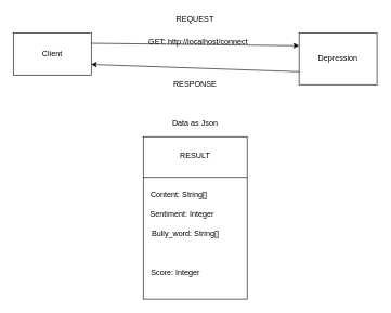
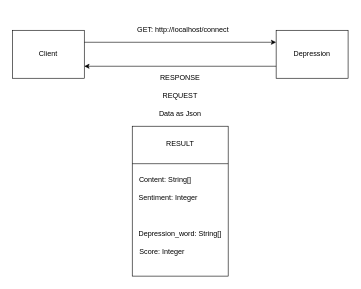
  <mxCell id="0" />
  <mxCell id="1" parent="0" />
- <mxCell id="2" value="Client" style="rounded=0;whiteSpace=wrap;html=1;" vertex="1" parent="1"><mxGeometry x="20" y="50" width="120" height="65" as="geometry" /></mxCell>
+ <mxCell id="2" value="Client" style="rounded=0;whiteSpace=wrap;html=1;" vertex="1" parent="1"><mxGeometry x="20" y="50" width="120" height="80" as="geometry" /></mxCell>
  <mxCell id="3" value="Depression" style="rounded=0;whiteSpace=wrap;html=1;" vertex="1" parent="1"><mxGeometry x="460" y="50" width="120" height="80" as="geometry" /></mxCell>
  <mxCell id="4" value="" style="endArrow=classic;html=1;exitX=1;exitY=0.25;exitDx=0;exitDy=0;entryX=0;entryY=0.25;entryDx=0;entryDy=0;" edge="1" parent="1" source="2" target="3"><mxGeometry width="50" height="50" relative="1" as="geometry"><mxPoint x="290" y="250" as="sourcePoint" /><mxPoint x="340" y="200" as="targetPoint" /></mxGeometry></mxCell>
  <mxCell id="5" value="" style="endArrow=classic;html=1;exitX=0;exitY=0.75;exitDx=0;exitDy=0;entryX=1;entryY=0.75;entryDx=0;entryDy=0;" edge="1" parent="1" source="3" target="2"><mxGeometry width="50" height="50" relative="1" as="geometry"><mxPoint x="290" y="250" as="sourcePoint" /><mxPoint x="340" y="200" as="targetPoint" /></mxGeometry></mxCell>
- <mxCell id="6" value="REQUEST" style="text;html=1;strokeColor=none;fillColor=none;align=center;verticalAlign=middle;whiteSpace=wrap;rounded=0;" vertex="1" parent="1"><mxGeometry x="280" y="20" width="40" height="20" as="geometry" /></mxCell>
- <mxCell id="7" value="GET: http://localhost/connect" style="text;html=1;strokeColor=none;fillColor=none;align=center;verticalAlign=middle;whiteSpace=wrap;rounded=0;" vertex="1" parent="1"><mxGeometry x="210" y="55" width="190" height="20" as="geometry" /></mxCell>
+ <mxCell id="6" value="REQUEST" style="text;html=1;strokeColor=none;fillColor=none;align=center;verticalAlign=middle;whiteSpace=wrap;rounded=0;" vertex="1" parent="1"><mxGeometry x="280" y="150" width="40" height="20" as="geometry" /></mxCell>
+ <mxCell id="7" value="GET: http://localhost/connect" style="text;html=1;strokeColor=none;fillColor=none;align=center;verticalAlign=middle;whiteSpace=wrap;rounded=0;" vertex="1" parent="1"><mxGeometry x="210" y="40" width="190" height="20" as="geometry" /></mxCell>
  <mxCell id="8" value="RESPONSE" style="text;html=1;strokeColor=none;fillColor=none;align=center;verticalAlign=middle;whiteSpace=wrap;rounded=0;" vertex="1" parent="1"><mxGeometry x="280" y="120" width="40" height="20" as="geometry" /></mxCell>
  <mxCell id="9" value="" style="rounded=0;whiteSpace=wrap;html=1;" vertex="1" parent="1"><mxGeometry x="220" y="210" width="160" height="250" as="geometry" /></mxCell>
  <mxCell id="10" value="" style="endArrow=none;html=1;exitX=0;exitY=0.25;exitDx=0;exitDy=0;entryX=1;entryY=0.25;entryDx=0;entryDy=0;" edge="1" parent="1" source="9" target="9"><mxGeometry width="50" height="50" relative="1" as="geometry"><mxPoint x="300" y="390" as="sourcePoint" /><mxPoint x="350" y="340" as="targetPoint" /></mxGeometry></mxCell>
  <mxCell id="11" value="RESULT" style="text;html=1;strokeColor=none;fillColor=none;align=center;verticalAlign=middle;whiteSpace=wrap;rounded=0;" vertex="1" parent="1"><mxGeometry x="280" y="230" width="40" height="20" as="geometry" /></mxCell>
  <mxCell id="12" value="Content: String[]" style="text;html=1;strokeColor=none;fillColor=none;align=center;verticalAlign=middle;whiteSpace=wrap;rounded=0;" vertex="1" parent="1"><mxGeometry x="220" y="290" width="110" height="20" as="geometry" /></mxCell>
  <mxCell id="13" value="Sentiment: Integer" style="text;html=1;strokeColor=none;fillColor=none;align=center;verticalAlign=middle;whiteSpace=wrap;rounded=0;" vertex="1" parent="1"><mxGeometry x="220" y="320" width="120" height="20" as="geometry" /></mxCell>
- <mxCell id="14" value="Bully_word: String[]" style="text;html=1;strokeColor=none;fillColor=none;align=center;verticalAlign=middle;whiteSpace=wrap;rounded=0;" vertex="1" parent="1"><mxGeometry x="220" y="350" width="130" height="20" as="geometry" /></mxCell>
+ <mxCell id="15" value="Depression_word: String[]" style="text;html=1;strokeColor=none;fillColor=none;align=center;verticalAlign=middle;whiteSpace=wrap;rounded=0;" vertex="1" parent="1"><mxGeometry x="220" y="380" width="160" height="20" as="geometry" /></mxCell>
  <mxCell id="16" value="Score: Integer" style="text;html=1;strokeColor=none;fillColor=none;align=center;verticalAlign=middle;whiteSpace=wrap;rounded=0;" vertex="1" parent="1"><mxGeometry x="220" y="410" width="100" height="20" as="geometry" /></mxCell>
  <mxCell id="17" value="Data as Json" style="text;html=1;strokeColor=none;fillColor=none;align=center;verticalAlign=middle;whiteSpace=wrap;rounded=0;" vertex="1" parent="1"><mxGeometry x="250" y="180" width="100" height="20" as="geometry" /></mxCell>
